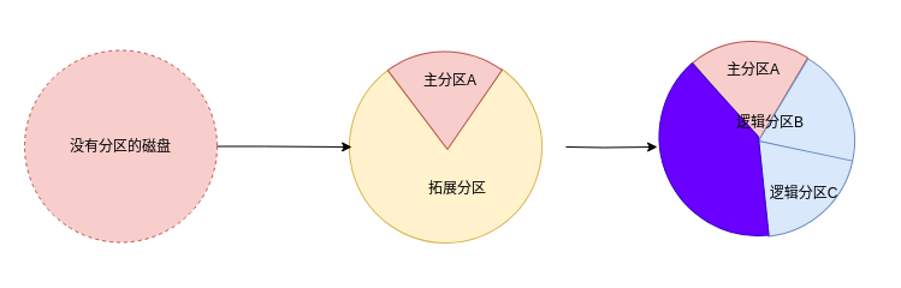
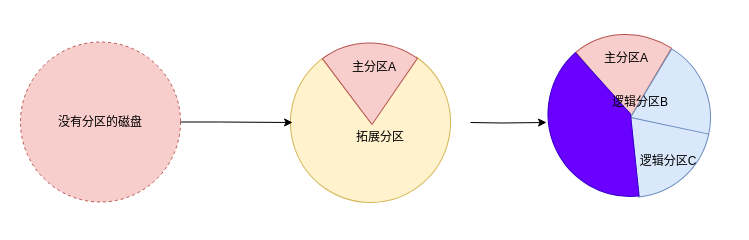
  <mxCell id="0" />
  <mxCell id="1" parent="0" />
  <mxCell id="2" value="没有分区的磁盘" style="ellipse;whiteSpace=wrap;html=1;aspect=fixed;fillColor=#f8cecc;strokeColor=#b85450;dashed=1;" vertex="1" parent="1"><mxGeometry x="20" y="30.5" width="160" height="160" as="geometry" /></mxCell>
  <mxCell id="3" value="" style="verticalLabelPosition=bottom;verticalAlign=top;html=1;shape=mxgraph.basic.pie;startAngle=0.2;endAngle=-0.2;fillColor=#fff2cc;strokeColor=#d6b656;direction=south;rotation=233;" vertex="1" parent="1"><mxGeometry x="290" y="31" width="160" height="160" as="geometry" /></mxCell>
  <mxCell id="4" value="" style="verticalLabelPosition=bottom;verticalAlign=top;html=1;shape=mxgraph.basic.pie;startAngle=-0.2;endAngle=0.2;fillColor=#f8cecc;strokeColor=#b85450;rotation=323;" vertex="1" parent="1"><mxGeometry x="291.5" y="30.5" width="160" height="165" as="geometry" /></mxCell>
  <mxCell id="5" value="" style="verticalLabelPosition=bottom;verticalAlign=top;html=1;shape=mxgraph.basic.pie;startAngle=-0.2;endAngle=0.199;fillColor=#f8cecc;strokeColor=#b85450;rotation=320;" vertex="1" parent="1"><mxGeometry x="550" y="21" width="160" height="170" as="geometry" /></mxCell>
  <mxCell id="6" value="" style="verticalLabelPosition=bottom;verticalAlign=top;html=1;shape=mxgraph.basic.pie;startAngle=-0.2;endAngle=0.2;fillColor=#dae8fc;strokeColor=#6c8ebf;rotation=31;" vertex="1" parent="1"><mxGeometry x="550" y="26" width="160" height="160" as="geometry" /></mxCell>
  <mxCell id="7" value="" style="verticalLabelPosition=bottom;verticalAlign=top;html=1;shape=mxgraph.basic.pie;startAngle=-0.2;endAngle=0.2;fillColor=#dae8fc;strokeColor=#6c8ebf;rotation=102;" vertex="1" parent="1"><mxGeometry x="550" y="26" width="160" height="160" as="geometry" /></mxCell>
  <mxCell id="8" value="" style="verticalLabelPosition=bottom;verticalAlign=top;html=1;shape=mxgraph.basic.pie;startAngle=0.2;endAngle=0.6;aspect=fixed;rotation=102;fillColor=#6a00ff;fontColor=#ffffff;strokeColor=#3700CC;" vertex="1" parent="1"><mxGeometry x="547.5" y="20" width="165" height="165" as="geometry" /></mxCell>
  <mxCell id="9" value="主分区A" style="text;html=1;align=center;verticalAlign=middle;whiteSpace=wrap;rounded=0;" vertex="1" parent="1"><mxGeometry x="344" y="41" width="60" height="30" as="geometry" /></mxCell>
- <mxCell id="10" value="拓展分区" style="text;html=1;align=center;verticalAlign=middle;whiteSpace=wrap;rounded=0;" vertex="1" parent="1"><mxGeometry x="350" y="131" width="60" height="30" as="geometry" /></mxCell>
+ <mxCell id="10" value="拓展分区" style="text;html=1;align=center;verticalAlign=middle;whiteSpace=wrap;rounded=0;" vertex="1" parent="1"><mxGeometry x="350" y="111" width="60" height="30" as="geometry" /></mxCell>
  <mxCell id="11" value="主分区A" style="text;html=1;align=center;verticalAlign=middle;whiteSpace=wrap;rounded=0;" vertex="1" parent="1"><mxGeometry x="596" y="32" width="60" height="30" as="geometry" /></mxCell>
  <mxCell id="12" value="逻辑分区B" style="text;html=1;align=center;verticalAlign=middle;whiteSpace=wrap;rounded=0;" vertex="1" parent="1"><mxGeometry x="610" y="76" width="60" height="30" as="geometry" /></mxCell>
  <mxCell id="13" value="逻辑分区C" style="text;html=1;align=center;verticalAlign=middle;whiteSpace=wrap;rounded=0;" vertex="1" parent="1"><mxGeometry x="638" y="135" width="60" height="30" as="geometry" /></mxCell>
  <mxCell id="14" style="edgeStyle=orthogonalEdgeStyle;rounded=0;orthogonalLoop=1;jettySize=auto;html=1;entryX=0.111;entryY=0.207;entryDx=0;entryDy=0;entryPerimeter=0;" edge="1" parent="1" source="2" target="3"><mxGeometry relative="1" as="geometry" /></mxCell>
  <mxCell id="15" style="edgeStyle=orthogonalEdgeStyle;rounded=0;orthogonalLoop=1;jettySize=auto;html=1;entryX=0.656;entryY=0.987;entryDx=0;entryDy=0;entryPerimeter=0;" edge="1" parent="1" target="8"><mxGeometry relative="1" as="geometry"><mxPoint x="470" y="111" as="sourcePoint" /></mxGeometry></mxCell>
